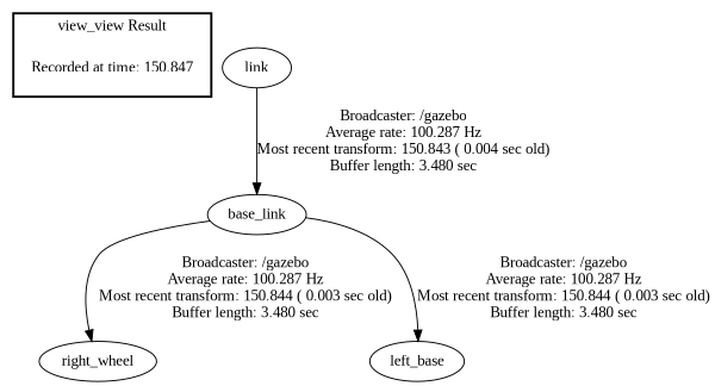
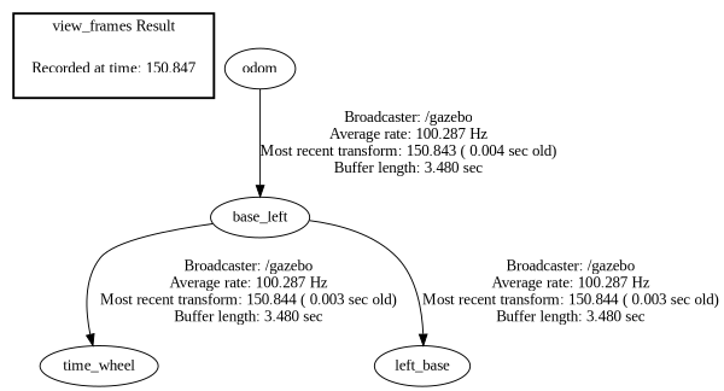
  digraph {
    fontname="Liberation Serif"
    node [fontname="Liberation Serif"]
    edge [fontname="Liberation Serif"]
    "Recorded at time: 150.847" [shape=plaintext]
-   odom [label=link]
-   base_link
-   right_wheel
+   odom
+   base_link [label=base_left]
+   right_wheel [label=time_wheel]
    n5 [label=left_base]
    subgraph cluster_1 {
      color=black
-     label="view_view Result"
+     label="view_frames Result"
      style=bold
      "Recorded at time: 150.847"
    }
    odom -> base_link [label="Broadcaster: /gazebo\nAverage rate: 100.287 Hz\nMost recent transform: 150.843 ( 0.004 sec old)\nBuffer length: 3.480 sec\n"]
    base_link -> right_wheel [label="Broadcaster: /gazebo\nAverage rate: 100.287 Hz\nMost recent transform: 150.844 ( 0.003 sec old)\nBuffer length: 3.480 sec\n"]
    base_link -> n5 [label="Broadcaster: /gazebo\nAverage rate: 100.287 Hz\nMost recent transform: 150.844 ( 0.003 sec old)\nBuffer length: 3.480 sec\n"]
  }
